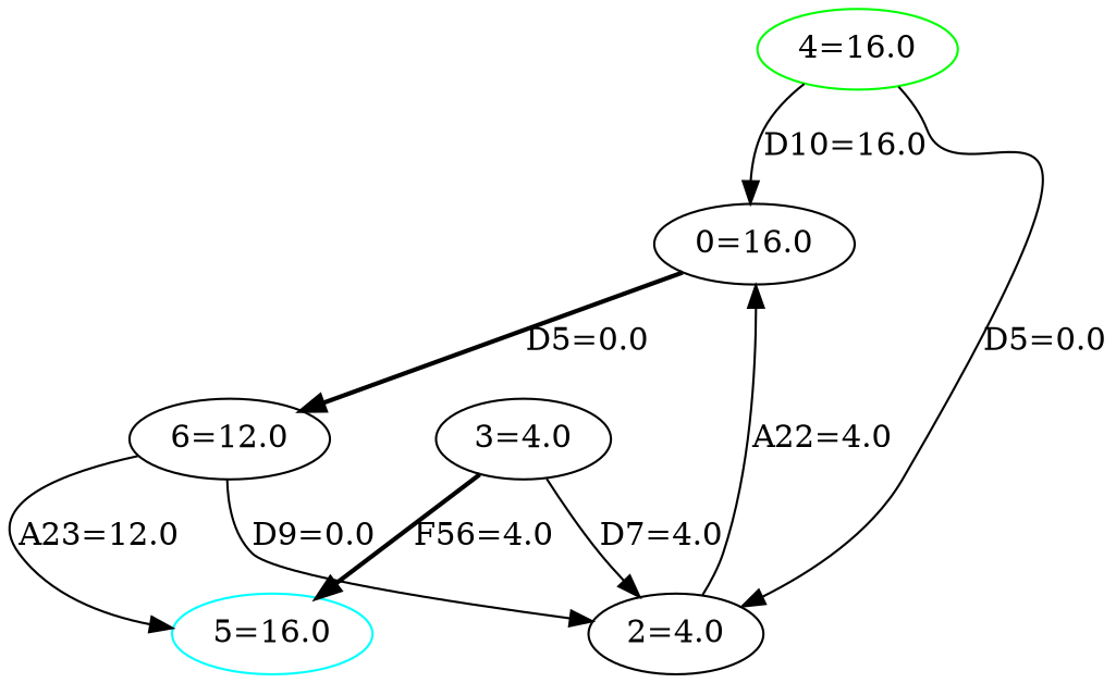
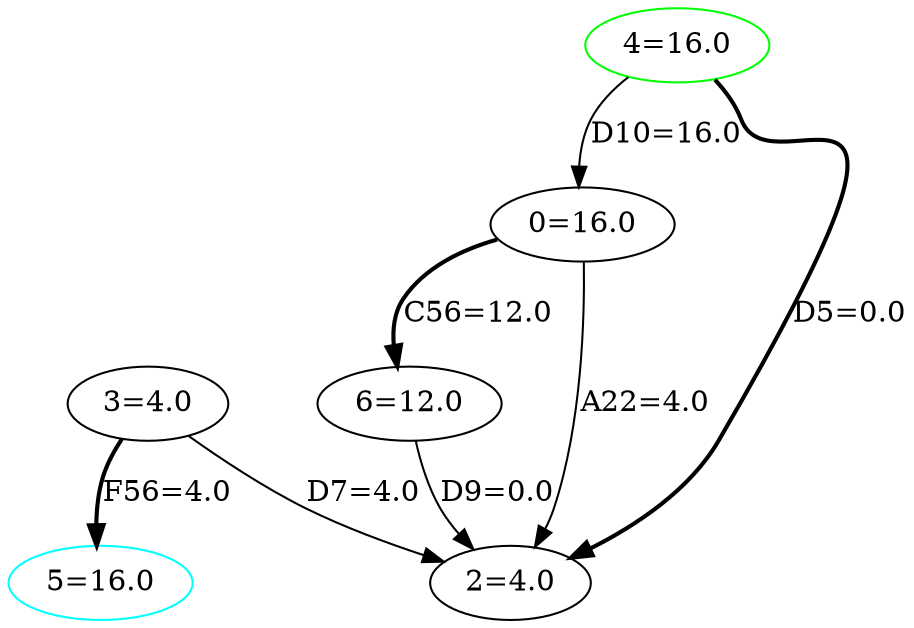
  strict digraph {
    node [color=blank]
    edge [style=solid]
    n1 [label="0=16.0"]
    n2 [label="6=12.0"]
    n3 [label="2=4.0"]
    n4 [color=cyan label="5=16.0"]
    n5 [label="3=4.0"]
    n6 [color=green label="4=16.0"]
-   n1 -> n2 [label="D5=0.0" style=bold]
-   n3 -> n1 [label="A22=4.0"]
+   n1 -> n2 [label="C56=12.0" style=bold]
+   n1 -> n3 [label="A22=4.0"]
    n2 -> n3 [label="D9=0.0"]
-   n2 -> n4 [label="A23=12.0"]
    n5 -> n3 [label="D7=4.0"]
    n5 -> n4 [label="F56=4.0" style=bold]
    n6 -> n1 [label="D10=16.0"]
-   n6 -> n3 [label="D5=0.0"]
+   n6 -> n3 [label="D5=0.0" style=bold]
  }
